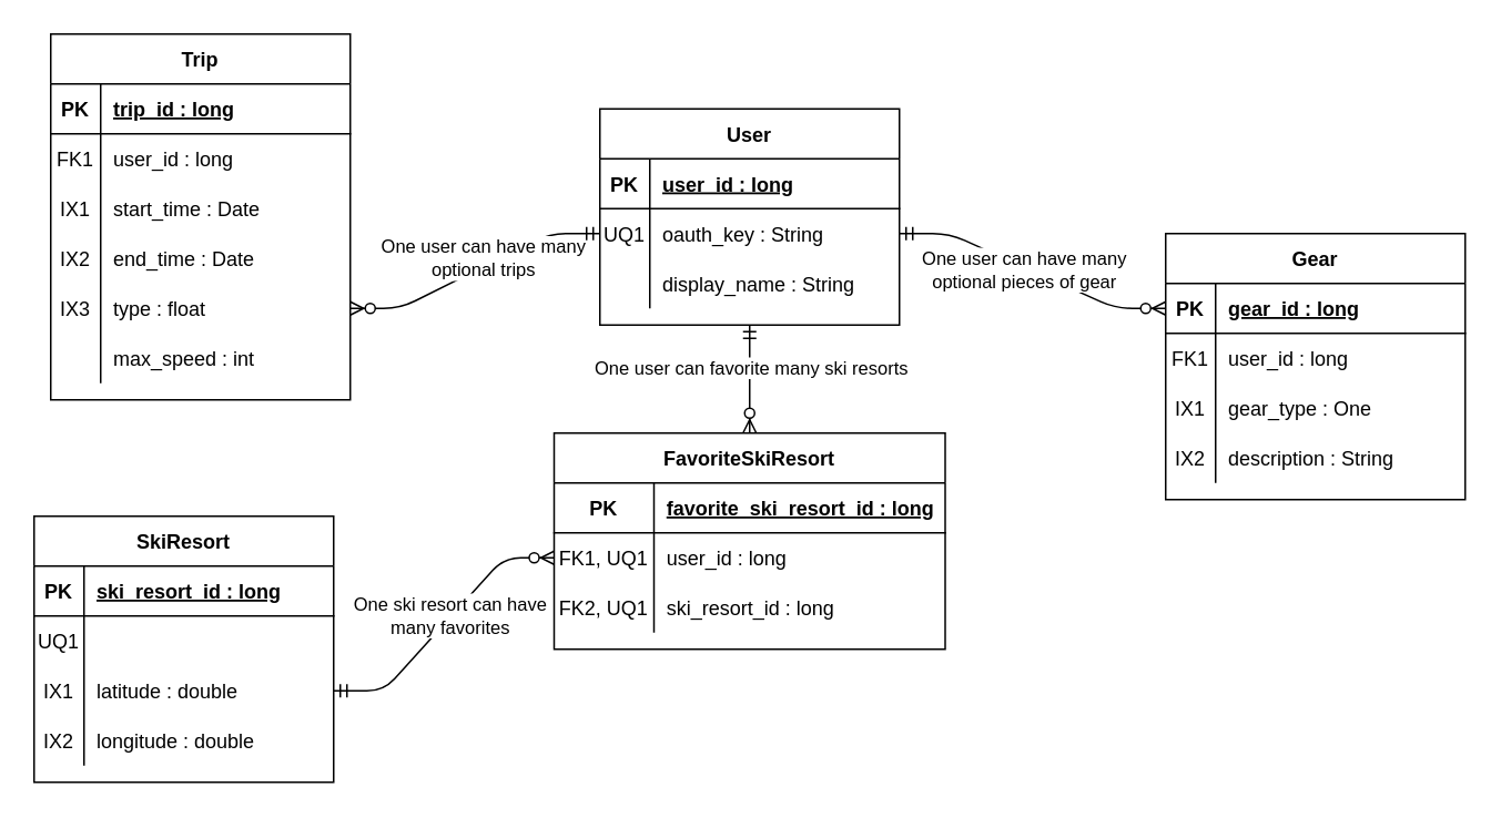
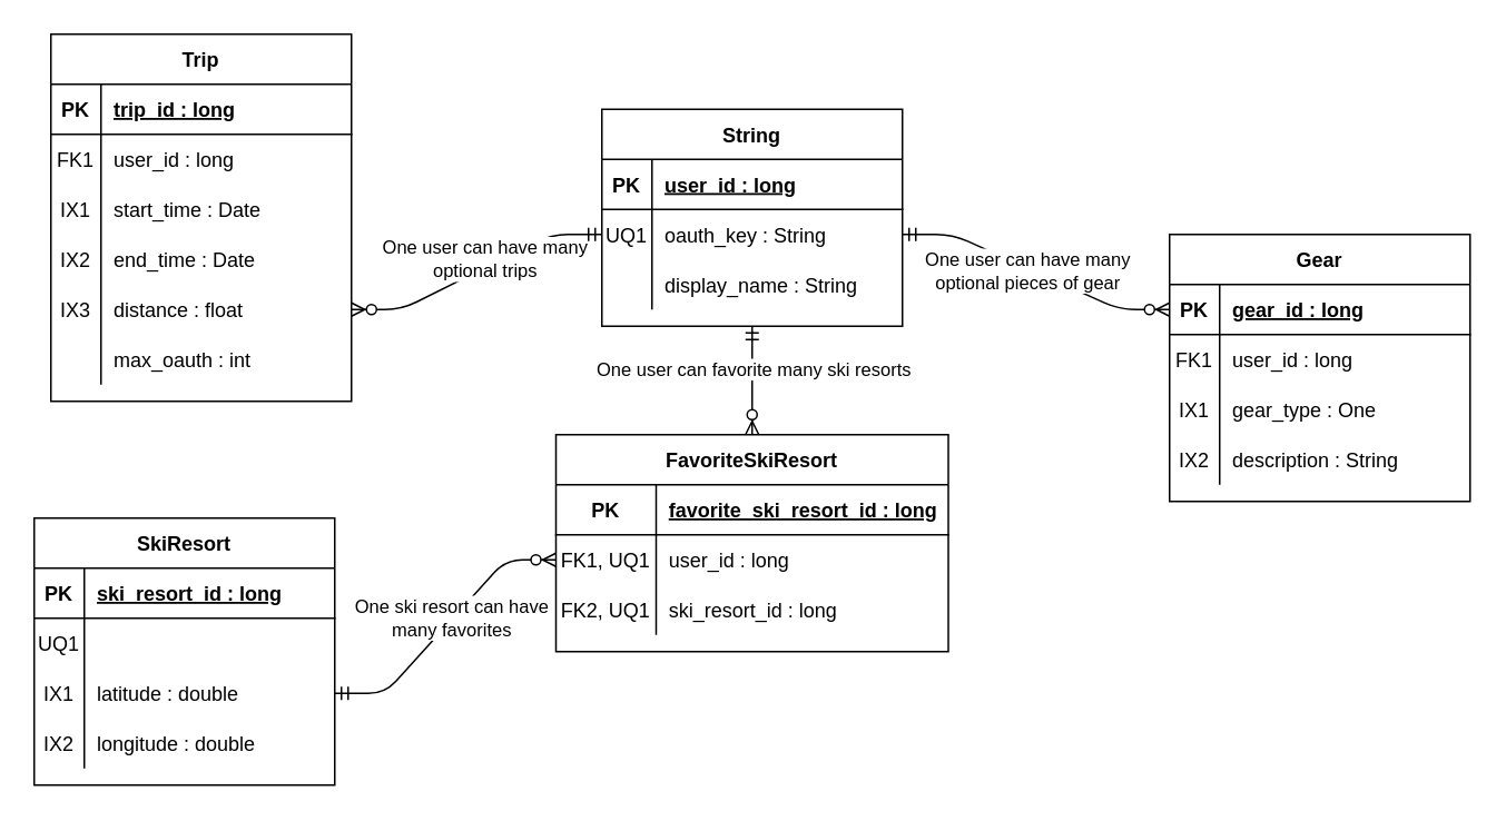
  <mxCell id="0" />
  <mxCell id="1" parent="0" />
  <mxCell id="2" value="SkiResort" style="shape=table;startSize=30;container=1;collapsible=1;childLayout=tableLayout;fixedRows=1;rowLines=0;fontStyle=1;align=center;resizeLast=1;" parent="1" vertex="1"><mxGeometry x="20" y="310" width="180" height="160" as="geometry" /></mxCell>
  <mxCell id="3" value="" style="shape=partialRectangle;collapsible=0;dropTarget=0;pointerEvents=0;fillColor=none;top=0;left=0;bottom=1;right=0;points=[[0,0.5],[1,0.5]];portConstraint=eastwest;" parent="2" vertex="1"><mxGeometry y="30" width="180" height="30" as="geometry" /></mxCell>
  <mxCell id="4" value="PK" style="shape=partialRectangle;connectable=0;fillColor=none;top=0;left=0;bottom=0;right=0;fontStyle=1;overflow=hidden;" parent="3" vertex="1"><mxGeometry width="30" height="30" as="geometry" /></mxCell>
  <mxCell id="5" value="ski_resort_id : long" style="shape=partialRectangle;connectable=0;fillColor=none;top=0;left=0;bottom=0;right=0;align=left;spacingLeft=6;fontStyle=5;overflow=hidden;" parent="3" vertex="1"><mxGeometry x="30" width="150" height="30" as="geometry" /></mxCell>
  <mxCell id="6" value="" style="shape=partialRectangle;collapsible=0;dropTarget=0;pointerEvents=0;fillColor=none;top=0;left=0;bottom=0;right=0;points=[[0,0.5],[1,0.5]];portConstraint=eastwest;" parent="2" vertex="1"><mxGeometry y="60" width="180" height="30" as="geometry" /></mxCell>
  <mxCell id="7" value="UQ1" style="shape=partialRectangle;connectable=0;fillColor=none;top=0;left=0;bottom=0;right=0;editable=1;overflow=hidden;" parent="6" vertex="1"><mxGeometry width="30" height="30" as="geometry" /></mxCell>
  <mxCell id="8" value="" style="shape=partialRectangle;collapsible=0;dropTarget=0;pointerEvents=0;fillColor=none;top=0;left=0;bottom=0;right=0;points=[[0,0.5],[1,0.5]];portConstraint=eastwest;" parent="2" vertex="1"><mxGeometry y="90" width="180" height="30" as="geometry" /></mxCell>
  <mxCell id="9" value="IX1" style="shape=partialRectangle;connectable=0;fillColor=none;top=0;left=0;bottom=0;right=0;editable=1;overflow=hidden;" parent="8" vertex="1"><mxGeometry width="30" height="30" as="geometry" /></mxCell>
  <mxCell id="10" value="latitude : double" style="shape=partialRectangle;connectable=0;fillColor=none;top=0;left=0;bottom=0;right=0;align=left;spacingLeft=6;overflow=hidden;" parent="8" vertex="1"><mxGeometry x="30" width="150" height="30" as="geometry" /></mxCell>
  <mxCell id="11" value="" style="shape=partialRectangle;collapsible=0;dropTarget=0;pointerEvents=0;fillColor=none;top=0;left=0;bottom=0;right=0;points=[[0,0.5],[1,0.5]];portConstraint=eastwest;" parent="2" vertex="1"><mxGeometry y="120" width="180" height="30" as="geometry" /></mxCell>
  <mxCell id="12" value="IX2" style="shape=partialRectangle;connectable=0;fillColor=none;top=0;left=0;bottom=0;right=0;editable=1;overflow=hidden;" parent="11" vertex="1"><mxGeometry width="30" height="30" as="geometry" /></mxCell>
  <mxCell id="13" value="longitude : double" style="shape=partialRectangle;connectable=0;fillColor=none;top=0;left=0;bottom=0;right=0;align=left;spacingLeft=6;overflow=hidden;" parent="11" vertex="1"><mxGeometry x="30" width="150" height="30" as="geometry" /></mxCell>
  <mxCell id="14" value="" style="edgeStyle=entityRelationEdgeStyle;fontSize=12;html=1;endArrow=ERzeroToMany;startArrow=ERmandOne;entryX=0;entryY=0.5;entryDx=0;entryDy=0;exitX=1;exitY=0.5;exitDx=0;exitDy=0;" parent="1" source="55" target="62" edge="1"><mxGeometry width="100" height="100" relative="1" as="geometry"><mxPoint x="540" y="115" as="sourcePoint" /><mxPoint x="550" y="330" as="targetPoint" /></mxGeometry></mxCell>
  <mxCell id="15" value="One user can have many &lt;br&gt;optional pieces of gear" style="edgeLabel;html=1;align=center;verticalAlign=middle;resizable=0;points=[];" vertex="1" connectable="0" parent="14"><mxGeometry x="-0.074" y="-1" relative="1" as="geometry"><mxPoint as="offset" /></mxGeometry></mxCell>
  <mxCell id="16" value="" style="fontSize=12;html=1;endArrow=ERzeroToMany;startArrow=ERmandOne;exitX=0.5;exitY=1;exitDx=0;exitDy=0;entryX=0.5;entryY=0;entryDx=0;entryDy=0;endFill=1;" parent="1" source="51" target="20" edge="1"><mxGeometry width="100" height="100" relative="1" as="geometry"><mxPoint x="330" y="290" as="sourcePoint" /><mxPoint x="520" y="250" as="targetPoint" /></mxGeometry></mxCell>
  <mxCell id="17" value="One user can favorite many ski resorts" style="edgeLabel;html=1;align=center;verticalAlign=middle;resizable=0;points=[];" vertex="1" connectable="0" parent="16"><mxGeometry x="-0.329" relative="1" as="geometry"><mxPoint y="3" as="offset" /></mxGeometry></mxCell>
  <mxCell id="18" value="" style="edgeStyle=entityRelationEdgeStyle;fontSize=12;html=1;endArrow=ERzeroToMany;startArrow=ERmandOne;entryX=0;entryY=0.5;entryDx=0;entryDy=0;exitX=1;exitY=0.5;exitDx=0;exitDy=0;endFill=1;" parent="1" source="8" target="24" edge="1"><mxGeometry width="100" height="100" relative="1" as="geometry"><mxPoint x="200" y="510" as="sourcePoint" /><mxPoint x="300" y="410" as="targetPoint" /></mxGeometry></mxCell>
  <mxCell id="19" value="One ski resort can have &lt;br&gt;many favorites" style="edgeLabel;html=1;align=center;verticalAlign=middle;resizable=0;points=[];" vertex="1" connectable="0" parent="18"><mxGeometry x="-0.112" relative="1" as="geometry"><mxPoint x="9.78" y="-11.66" as="offset" /></mxGeometry></mxCell>
  <mxCell id="20" value="FavoriteSkiResort" style="shape=table;startSize=30;container=1;collapsible=1;childLayout=tableLayout;fixedRows=1;rowLines=0;fontStyle=1;align=center;resizeLast=1;" parent="1" vertex="1"><mxGeometry x="332.5" y="260" width="235" height="130" as="geometry" /></mxCell>
  <mxCell id="21" value="" style="shape=partialRectangle;collapsible=0;dropTarget=0;pointerEvents=0;fillColor=none;top=0;left=0;bottom=1;right=0;points=[[0,0.5],[1,0.5]];portConstraint=eastwest;" parent="20" vertex="1"><mxGeometry y="30" width="235" height="30" as="geometry" /></mxCell>
  <mxCell id="22" value="PK" style="shape=partialRectangle;connectable=0;fillColor=none;top=0;left=0;bottom=0;right=0;fontStyle=1;overflow=hidden;" parent="21" vertex="1"><mxGeometry width="60" height="30" as="geometry" /></mxCell>
  <mxCell id="23" value="favorite_ski_resort_id : long" style="shape=partialRectangle;connectable=0;fillColor=none;top=0;left=0;bottom=0;right=0;align=left;spacingLeft=6;fontStyle=5;overflow=hidden;" parent="21" vertex="1"><mxGeometry x="60" width="175" height="30" as="geometry" /></mxCell>
  <mxCell id="24" value="" style="shape=partialRectangle;collapsible=0;dropTarget=0;pointerEvents=0;fillColor=none;top=0;left=0;bottom=0;right=0;points=[[0,0.5],[1,0.5]];portConstraint=eastwest;" parent="20" vertex="1"><mxGeometry y="60" width="235" height="30" as="geometry" /></mxCell>
  <mxCell id="25" value="FK1, UQ1" style="shape=partialRectangle;connectable=0;fillColor=none;top=0;left=0;bottom=0;right=0;editable=1;overflow=hidden;" parent="24" vertex="1"><mxGeometry width="60" height="30" as="geometry" /></mxCell>
  <mxCell id="26" value="user_id : long" style="shape=partialRectangle;connectable=0;fillColor=none;top=0;left=0;bottom=0;right=0;align=left;spacingLeft=6;overflow=hidden;" parent="24" vertex="1"><mxGeometry x="60" width="175" height="30" as="geometry" /></mxCell>
  <mxCell id="27" value="" style="shape=partialRectangle;collapsible=0;dropTarget=0;pointerEvents=0;fillColor=none;top=0;left=0;bottom=0;right=0;points=[[0,0.5],[1,0.5]];portConstraint=eastwest;" parent="20" vertex="1"><mxGeometry y="90" width="235" height="30" as="geometry" /></mxCell>
  <mxCell id="28" value="FK2, UQ1" style="shape=partialRectangle;connectable=0;fillColor=none;top=0;left=0;bottom=0;right=0;editable=1;overflow=hidden;" parent="27" vertex="1"><mxGeometry width="60" height="30" as="geometry" /></mxCell>
  <mxCell id="29" value="ski_resort_id : long" style="shape=partialRectangle;connectable=0;fillColor=none;top=0;left=0;bottom=0;right=0;align=left;spacingLeft=6;overflow=hidden;" parent="27" vertex="1"><mxGeometry x="60" width="175" height="30" as="geometry" /></mxCell>
  <mxCell id="30" value="Trip" style="shape=table;startSize=30;container=1;collapsible=1;childLayout=tableLayout;fixedRows=1;rowLines=0;fontStyle=1;align=center;resizeLast=1;" parent="1" vertex="1"><mxGeometry x="30" y="20" width="180" height="220" as="geometry" /></mxCell>
  <mxCell id="31" value="" style="shape=partialRectangle;collapsible=0;dropTarget=0;pointerEvents=0;fillColor=none;top=0;left=0;bottom=1;right=0;points=[[0,0.5],[1,0.5]];portConstraint=eastwest;" parent="30" vertex="1"><mxGeometry y="30" width="180" height="30" as="geometry" /></mxCell>
  <mxCell id="32" value="PK" style="shape=partialRectangle;connectable=0;fillColor=none;top=0;left=0;bottom=0;right=0;fontStyle=1;overflow=hidden;" parent="31" vertex="1"><mxGeometry width="30" height="30" as="geometry" /></mxCell>
  <mxCell id="33" value="trip_id : long" style="shape=partialRectangle;connectable=0;fillColor=none;top=0;left=0;bottom=0;right=0;align=left;spacingLeft=6;fontStyle=5;overflow=hidden;" parent="31" vertex="1"><mxGeometry x="30" width="150" height="30" as="geometry" /></mxCell>
  <mxCell id="34" value="" style="shape=partialRectangle;collapsible=0;dropTarget=0;pointerEvents=0;fillColor=none;top=0;left=0;bottom=0;right=0;points=[[0,0.5],[1,0.5]];portConstraint=eastwest;" parent="30" vertex="1"><mxGeometry y="60" width="180" height="30" as="geometry" /></mxCell>
  <mxCell id="35" value="FK1" style="shape=partialRectangle;connectable=0;fillColor=none;top=0;left=0;bottom=0;right=0;editable=1;overflow=hidden;" parent="34" vertex="1"><mxGeometry width="30" height="30" as="geometry" /></mxCell>
  <mxCell id="36" value="user_id : long" style="shape=partialRectangle;connectable=0;fillColor=none;top=0;left=0;bottom=0;right=0;align=left;spacingLeft=6;overflow=hidden;" parent="34" vertex="1"><mxGeometry x="30" width="150" height="30" as="geometry" /></mxCell>
  <mxCell id="37" value="" style="shape=partialRectangle;collapsible=0;dropTarget=0;pointerEvents=0;fillColor=none;top=0;left=0;bottom=0;right=0;points=[[0,0.5],[1,0.5]];portConstraint=eastwest;" parent="30" vertex="1"><mxGeometry y="90" width="180" height="30" as="geometry" /></mxCell>
  <mxCell id="38" value="IX1" style="shape=partialRectangle;connectable=0;fillColor=none;top=0;left=0;bottom=0;right=0;editable=1;overflow=hidden;" parent="37" vertex="1"><mxGeometry width="30" height="30" as="geometry" /></mxCell>
  <mxCell id="39" value="start_time : Date" style="shape=partialRectangle;connectable=0;fillColor=none;top=0;left=0;bottom=0;right=0;align=left;spacingLeft=6;overflow=hidden;" parent="37" vertex="1"><mxGeometry x="30" width="150" height="30" as="geometry" /></mxCell>
  <mxCell id="40" value="" style="shape=partialRectangle;collapsible=0;dropTarget=0;pointerEvents=0;fillColor=none;top=0;left=0;bottom=0;right=0;points=[[0,0.5],[1,0.5]];portConstraint=eastwest;" parent="30" vertex="1"><mxGeometry y="120" width="180" height="30" as="geometry" /></mxCell>
  <mxCell id="41" value="IX2" style="shape=partialRectangle;connectable=0;fillColor=none;top=0;left=0;bottom=0;right=0;editable=1;overflow=hidden;" parent="40" vertex="1"><mxGeometry width="30" height="30" as="geometry" /></mxCell>
  <mxCell id="42" value="end_time : Date" style="shape=partialRectangle;connectable=0;fillColor=none;top=0;left=0;bottom=0;right=0;align=left;spacingLeft=6;overflow=hidden;" parent="40" vertex="1"><mxGeometry x="30" width="150" height="30" as="geometry" /></mxCell>
  <mxCell id="43" value="" style="shape=partialRectangle;collapsible=0;dropTarget=0;pointerEvents=0;fillColor=none;top=0;left=0;bottom=0;right=0;points=[[0,0.5],[1,0.5]];portConstraint=eastwest;" parent="30" vertex="1"><mxGeometry y="150" width="180" height="30" as="geometry" /></mxCell>
  <mxCell id="44" value="IX3" style="shape=partialRectangle;connectable=0;fillColor=none;top=0;left=0;bottom=0;right=0;editable=1;overflow=hidden;" parent="43" vertex="1"><mxGeometry width="30" height="30" as="geometry" /></mxCell>
- <mxCell id="45" value="type : float" style="shape=partialRectangle;connectable=0;fillColor=none;top=0;left=0;bottom=0;right=0;align=left;spacingLeft=6;overflow=hidden;" parent="43" vertex="1"><mxGeometry x="30" width="150" height="30" as="geometry" /></mxCell>
+ <mxCell id="45" value="distance : float" style="shape=partialRectangle;connectable=0;fillColor=none;top=0;left=0;bottom=0;right=0;align=left;spacingLeft=6;overflow=hidden;" parent="43" vertex="1"><mxGeometry x="30" width="150" height="30" as="geometry" /></mxCell>
  <mxCell id="46" value="" style="shape=partialRectangle;collapsible=0;dropTarget=0;pointerEvents=0;fillColor=none;top=0;left=0;bottom=0;right=0;points=[[0,0.5],[1,0.5]];portConstraint=eastwest;" parent="30" vertex="1"><mxGeometry y="180" width="180" height="30" as="geometry" /></mxCell>
  <mxCell id="47" value="" style="shape=partialRectangle;connectable=0;fillColor=none;top=0;left=0;bottom=0;right=0;editable=1;overflow=hidden;" parent="46" vertex="1"><mxGeometry width="30" height="30" as="geometry" /></mxCell>
- <mxCell id="48" value="max_speed : int" style="shape=partialRectangle;connectable=0;fillColor=none;top=0;left=0;bottom=0;right=0;align=left;spacingLeft=6;overflow=hidden;" parent="46" vertex="1"><mxGeometry x="30" width="150" height="30" as="geometry" /></mxCell>
+ <mxCell id="48" value="max_oauth : int" style="shape=partialRectangle;connectable=0;fillColor=none;top=0;left=0;bottom=0;right=0;align=left;spacingLeft=6;overflow=hidden;" parent="46" vertex="1"><mxGeometry x="30" width="150" height="30" as="geometry" /></mxCell>
  <mxCell id="49" value="" style="edgeStyle=entityRelationEdgeStyle;fontSize=12;html=1;endArrow=ERzeroToMany;startArrow=ERmandOne;exitX=0;exitY=0.5;exitDx=0;exitDy=0;entryX=1;entryY=0.5;entryDx=0;entryDy=0;endFill=1;" parent="1" source="55" target="43" edge="1"><mxGeometry width="100" height="100" relative="1" as="geometry"><mxPoint x="360" y="115" as="sourcePoint" /><mxPoint x="360" y="150" as="targetPoint" /></mxGeometry></mxCell>
  <mxCell id="50" value="One user can have many&lt;br&gt;optional trips" style="edgeLabel;html=1;align=center;verticalAlign=middle;resizable=0;points=[];" vertex="1" connectable="0" parent="49"><mxGeometry x="-0.188" y="-1" relative="1" as="geometry"><mxPoint x="-8.25" y="0.24" as="offset" /></mxGeometry></mxCell>
- <mxCell id="51" value="User" style="shape=table;startSize=30;container=1;collapsible=1;childLayout=tableLayout;fixedRows=1;rowLines=0;fontStyle=1;align=center;resizeLast=1;" parent="1" vertex="1"><mxGeometry x="360" y="65" width="180" height="130" as="geometry" /></mxCell>
+ <mxCell id="51" value="String" style="shape=table;startSize=30;container=1;collapsible=1;childLayout=tableLayout;fixedRows=1;rowLines=0;fontStyle=1;align=center;resizeLast=1;" parent="1" vertex="1"><mxGeometry x="360" y="65" width="180" height="130" as="geometry" /></mxCell>
  <mxCell id="52" value="" style="shape=partialRectangle;collapsible=0;dropTarget=0;pointerEvents=0;fillColor=none;top=0;left=0;bottom=1;right=0;points=[[0,0.5],[1,0.5]];portConstraint=eastwest;" parent="51" vertex="1"><mxGeometry y="30" width="180" height="30" as="geometry" /></mxCell>
  <mxCell id="53" value="PK" style="shape=partialRectangle;connectable=0;fillColor=none;top=0;left=0;bottom=0;right=0;fontStyle=1;overflow=hidden;" parent="52" vertex="1"><mxGeometry width="30" height="30" as="geometry" /></mxCell>
  <mxCell id="54" value="user_id : long" style="shape=partialRectangle;connectable=0;fillColor=none;top=0;left=0;bottom=0;right=0;align=left;spacingLeft=6;fontStyle=5;overflow=hidden;" parent="52" vertex="1"><mxGeometry x="30" width="150" height="30" as="geometry" /></mxCell>
  <mxCell id="55" value="" style="shape=partialRectangle;collapsible=0;dropTarget=0;pointerEvents=0;fillColor=none;top=0;left=0;bottom=0;right=0;points=[[0,0.5],[1,0.5]];portConstraint=eastwest;" parent="51" vertex="1"><mxGeometry y="60" width="180" height="30" as="geometry" /></mxCell>
  <mxCell id="56" value="UQ1" style="shape=partialRectangle;connectable=0;fillColor=none;top=0;left=0;bottom=0;right=0;editable=1;overflow=hidden;" parent="55" vertex="1"><mxGeometry width="30" height="30" as="geometry" /></mxCell>
  <mxCell id="57" value="oauth_key : String" style="shape=partialRectangle;connectable=0;fillColor=none;top=0;left=0;bottom=0;right=0;align=left;spacingLeft=6;overflow=hidden;" parent="55" vertex="1"><mxGeometry x="30" width="150" height="30" as="geometry" /></mxCell>
  <mxCell id="58" value="" style="shape=partialRectangle;collapsible=0;dropTarget=0;pointerEvents=0;fillColor=none;top=0;left=0;bottom=0;right=0;points=[[0,0.5],[1,0.5]];portConstraint=eastwest;" parent="51" vertex="1"><mxGeometry y="90" width="180" height="30" as="geometry" /></mxCell>
  <mxCell id="59" value="" style="shape=partialRectangle;connectable=0;fillColor=none;top=0;left=0;bottom=0;right=0;editable=1;overflow=hidden;" parent="58" vertex="1"><mxGeometry width="30" height="30" as="geometry" /></mxCell>
  <mxCell id="60" value="display_name : String" style="shape=partialRectangle;connectable=0;fillColor=none;top=0;left=0;bottom=0;right=0;align=left;spacingLeft=6;overflow=hidden;" parent="58" vertex="1"><mxGeometry x="30" width="150" height="30" as="geometry" /></mxCell>
  <mxCell id="61" value="Gear" style="shape=table;startSize=30;container=1;collapsible=1;childLayout=tableLayout;fixedRows=1;rowLines=0;fontStyle=1;align=center;resizeLast=1;" parent="1" vertex="1"><mxGeometry x="700" y="140" width="180" height="160" as="geometry" /></mxCell>
  <mxCell id="62" value="" style="shape=partialRectangle;collapsible=0;dropTarget=0;pointerEvents=0;fillColor=none;top=0;left=0;bottom=1;right=0;points=[[0,0.5],[1,0.5]];portConstraint=eastwest;" parent="61" vertex="1"><mxGeometry y="30" width="180" height="30" as="geometry" /></mxCell>
  <mxCell id="63" value="PK" style="shape=partialRectangle;connectable=0;fillColor=none;top=0;left=0;bottom=0;right=0;fontStyle=1;overflow=hidden;" parent="62" vertex="1"><mxGeometry width="30" height="30" as="geometry" /></mxCell>
  <mxCell id="64" value="gear_id : long" style="shape=partialRectangle;connectable=0;fillColor=none;top=0;left=0;bottom=0;right=0;align=left;spacingLeft=6;fontStyle=5;overflow=hidden;" parent="62" vertex="1"><mxGeometry x="30" width="150" height="30" as="geometry" /></mxCell>
  <mxCell id="65" value="" style="shape=partialRectangle;collapsible=0;dropTarget=0;pointerEvents=0;fillColor=none;top=0;left=0;bottom=0;right=0;points=[[0,0.5],[1,0.5]];portConstraint=eastwest;" parent="61" vertex="1"><mxGeometry y="60" width="180" height="30" as="geometry" /></mxCell>
  <mxCell id="66" value="FK1" style="shape=partialRectangle;connectable=0;fillColor=none;top=0;left=0;bottom=0;right=0;editable=1;overflow=hidden;" parent="65" vertex="1"><mxGeometry width="30" height="30" as="geometry" /></mxCell>
  <mxCell id="67" value="user_id : long" style="shape=partialRectangle;connectable=0;fillColor=none;top=0;left=0;bottom=0;right=0;align=left;spacingLeft=6;overflow=hidden;" parent="65" vertex="1"><mxGeometry x="30" width="150" height="30" as="geometry" /></mxCell>
  <mxCell id="68" value="" style="shape=partialRectangle;collapsible=0;dropTarget=0;pointerEvents=0;fillColor=none;top=0;left=0;bottom=0;right=0;points=[[0,0.5],[1,0.5]];portConstraint=eastwest;" parent="61" vertex="1"><mxGeometry y="90" width="180" height="30" as="geometry" /></mxCell>
  <mxCell id="69" value="IX1" style="shape=partialRectangle;connectable=0;fillColor=none;top=0;left=0;bottom=0;right=0;editable=1;overflow=hidden;" parent="68" vertex="1"><mxGeometry width="30" height="30" as="geometry" /></mxCell>
  <mxCell id="70" value="gear_type : One" style="shape=partialRectangle;connectable=0;fillColor=none;top=0;left=0;bottom=0;right=0;align=left;spacingLeft=6;overflow=hidden;" parent="68" vertex="1"><mxGeometry x="30" width="150" height="30" as="geometry" /></mxCell>
  <mxCell id="71" value="" style="shape=partialRectangle;collapsible=0;dropTarget=0;pointerEvents=0;fillColor=none;top=0;left=0;bottom=0;right=0;points=[[0,0.5],[1,0.5]];portConstraint=eastwest;" parent="61" vertex="1"><mxGeometry y="120" width="180" height="30" as="geometry" /></mxCell>
  <mxCell id="72" value="IX2" style="shape=partialRectangle;connectable=0;fillColor=none;top=0;left=0;bottom=0;right=0;editable=1;overflow=hidden;" parent="71" vertex="1"><mxGeometry width="30" height="30" as="geometry" /></mxCell>
  <mxCell id="73" value="description : String" style="shape=partialRectangle;connectable=0;fillColor=none;top=0;left=0;bottom=0;right=0;align=left;spacingLeft=6;overflow=hidden;" parent="71" vertex="1"><mxGeometry x="30" width="150" height="30" as="geometry" /></mxCell>
